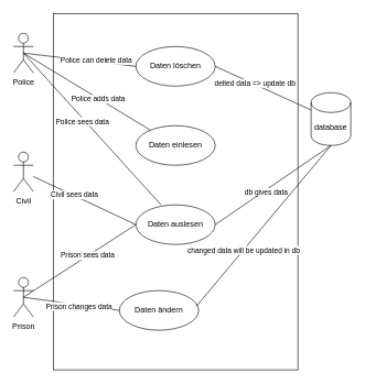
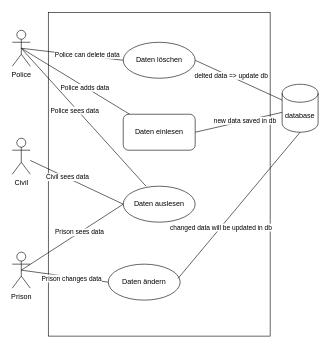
  <mxCell id="0" />
  <mxCell id="1" parent="0" />
  <mxCell id="2" value="" style="rounded=0;whiteSpace=wrap;html=1;" vertex="1" parent="1"><mxGeometry x="80" y="20" width="370" height="540" as="geometry" /></mxCell>
  <mxCell id="3" value="Police" style="shape=umlActor;verticalLabelPosition=bottom;verticalAlign=top;html=1;outlineConnect=0;" vertex="1" parent="1"><mxGeometry x="20" y="50" width="30" height="60" as="geometry" /></mxCell>
  <mxCell id="4" value="Civil" style="shape=umlActor;verticalLabelPosition=bottom;verticalAlign=top;html=1;outlineConnect=0;" vertex="1" parent="1"><mxGeometry x="20" y="230" width="30" height="60" as="geometry" /></mxCell>
  <mxCell id="5" value="Prison" style="shape=umlActor;verticalLabelPosition=bottom;verticalAlign=top;html=1;outlineConnect=0;" vertex="1" parent="1"><mxGeometry x="20" y="420" width="30" height="60" as="geometry" /></mxCell>
  <mxCell id="6" value="database" style="shape=cylinder3;whiteSpace=wrap;html=1;boundedLbl=1;backgroundOutline=1;size=15;" vertex="1" parent="1"><mxGeometry x="470" y="140" width="60" height="80" as="geometry" /></mxCell>
  <mxCell id="7" value="Daten löschen" style="ellipse;whiteSpace=wrap;html=1;" vertex="1" parent="1"><mxGeometry x="205" y="70" width="120" height="60" as="geometry" /></mxCell>
- <mxCell id="8" value="Daten einlesen" style="ellipse;whiteSpace=wrap;html=1;" vertex="1" parent="1"><mxGeometry x="205" y="190" width="120" height="60" as="geometry" /></mxCell>
+ <mxCell id="8" value="Daten einlesen" style="whiteSpace=wrap;html=1;rounded=1;" vertex="1" parent="1"><mxGeometry x="205" y="190" width="120" height="60" as="geometry" /></mxCell>
  <mxCell id="9" value="Daten auslesen" style="ellipse;whiteSpace=wrap;html=1;" vertex="1" parent="1"><mxGeometry x="205" y="310" width="120" height="60" as="geometry" /></mxCell>
  <mxCell id="10" value="Daten ändern" style="ellipse;whiteSpace=wrap;html=1;" vertex="1" parent="1"><mxGeometry x="180" y="440" width="120" height="60" as="geometry" /></mxCell>
  <mxCell id="11" value="" style="endArrow=none;html=1;exitX=0.5;exitY=0.5;exitDx=0;exitDy=0;exitPerimeter=0;entryX=0;entryY=0.5;entryDx=0;entryDy=0;" edge="1" parent="1" source="3" target="7"><mxGeometry width="50" height="50" relative="1" as="geometry"><mxPoint x="270" y="200" as="sourcePoint" /><mxPoint x="320" y="150" as="targetPoint" /></mxGeometry></mxCell>
  <mxCell id="12" value="Police can delete data" style="edgeLabel;html=1;align=center;verticalAlign=middle;resizable=0;points=[];" vertex="1" connectable="0" parent="11"><mxGeometry x="0.284" y="2" relative="1" as="geometry"><mxPoint as="offset" /></mxGeometry></mxCell>
  <mxCell id="13" value="" style="endArrow=none;html=1;exitX=0.5;exitY=0.5;exitDx=0;exitDy=0;exitPerimeter=0;" edge="1" parent="1" source="3" target="8"><mxGeometry width="50" height="50" relative="1" as="geometry"><mxPoint x="50" y="90" as="sourcePoint" /><mxPoint x="320" y="150" as="targetPoint" /></mxGeometry></mxCell>
  <mxCell id="14" value="Police adds data" style="edgeLabel;html=1;align=center;verticalAlign=middle;resizable=0;points=[];" vertex="1" connectable="0" parent="13"><mxGeometry x="0.173" y="-1" relative="1" as="geometry"><mxPoint as="offset" /></mxGeometry></mxCell>
  <mxCell id="15" value="" style="endArrow=none;html=1;exitX=1;exitY=0.5;exitDx=0;exitDy=0;" edge="1" parent="1" source="7" target="6"><mxGeometry width="50" height="50" relative="1" as="geometry"><mxPoint x="270" y="200" as="sourcePoint" /><mxPoint x="320" y="150" as="targetPoint" /></mxGeometry></mxCell>
  <mxCell id="16" value="delted data =&amp;gt; update db" style="edgeLabel;html=1;align=center;verticalAlign=middle;resizable=0;points=[];" vertex="1" connectable="0" parent="15"><mxGeometry x="-0.181" y="2" relative="1" as="geometry"><mxPoint as="offset" /></mxGeometry></mxCell>
+ <mxCell id="17" value="" style="endArrow=none;html=1;exitX=1;exitY=0.5;exitDx=0;exitDy=0;" edge="1" parent="1" source="8" target="6"><mxGeometry width="50" height="50" relative="1" as="geometry"><mxPoint x="270" y="200" as="sourcePoint" /><mxPoint x="320" y="150" as="targetPoint" /></mxGeometry></mxCell>
+ <mxCell id="18" value="new data saved in db" style="edgeLabel;html=1;align=center;verticalAlign=middle;resizable=0;points=[];" vertex="1" connectable="0" parent="17"><mxGeometry x="0.139" y="1" relative="1" as="geometry"><mxPoint as="offset" /></mxGeometry></mxCell>
  <mxCell id="19" value="" style="endArrow=none;html=1;entryX=0;entryY=0.5;entryDx=0;entryDy=0;" edge="1" parent="1" source="4" target="9"><mxGeometry width="50" height="50" relative="1" as="geometry"><mxPoint x="270" y="200" as="sourcePoint" /><mxPoint x="320" y="150" as="targetPoint" /></mxGeometry></mxCell>
  <mxCell id="20" value="Civil sees data" style="edgeLabel;html=1;align=center;verticalAlign=middle;resizable=0;points=[];" vertex="1" connectable="0" parent="19"><mxGeometry x="-0.213" y="1" relative="1" as="geometry"><mxPoint as="offset" /></mxGeometry></mxCell>
  <mxCell id="21" value="" style="endArrow=none;html=1;exitX=0.5;exitY=0.5;exitDx=0;exitDy=0;exitPerimeter=0;entryX=0;entryY=0.5;entryDx=0;entryDy=0;" edge="1" parent="1" source="5" target="9"><mxGeometry width="50" height="50" relative="1" as="geometry"><mxPoint x="270" y="200" as="sourcePoint" /><mxPoint x="320" y="150" as="targetPoint" /></mxGeometry></mxCell>
  <mxCell id="22" value="Prison sees data" style="edgeLabel;html=1;align=center;verticalAlign=middle;resizable=0;points=[];" vertex="1" connectable="0" parent="21"><mxGeometry x="0.137" y="1" relative="1" as="geometry"><mxPoint as="offset" /></mxGeometry></mxCell>
  <mxCell id="23" value="" style="endArrow=none;html=1;exitX=0.5;exitY=0.5;exitDx=0;exitDy=0;exitPerimeter=0;entryX=0;entryY=0.5;entryDx=0;entryDy=0;" edge="1" parent="1" source="5" target="10"><mxGeometry width="50" height="50" relative="1" as="geometry"><mxPoint x="270" y="360" as="sourcePoint" /><mxPoint x="320" y="310" as="targetPoint" /></mxGeometry></mxCell>
  <mxCell id="24" value="Prison changes data" style="edgeLabel;html=1;align=center;verticalAlign=middle;resizable=0;points=[];" vertex="1" connectable="0" parent="23"><mxGeometry x="0.16" y="-2" relative="1" as="geometry"><mxPoint as="offset" /></mxGeometry></mxCell>
- <mxCell id="25" value="" style="endArrow=none;html=1;exitX=1;exitY=0.5;exitDx=0;exitDy=0;entryX=0.5;entryY=1;entryDx=0;entryDy=0;entryPerimeter=0;" edge="1" parent="1" source="9" target="6"><mxGeometry width="50" height="50" relative="1" as="geometry"><mxPoint x="270" y="360" as="sourcePoint" /><mxPoint x="320" y="310" as="targetPoint" /></mxGeometry></mxCell>
- <mxCell id="26" value="db gives data" style="edgeLabel;html=1;align=center;verticalAlign=middle;resizable=0;points=[];" vertex="1" connectable="0" parent="25"><mxGeometry x="-0.14" y="-2" relative="1" as="geometry"><mxPoint as="offset" /></mxGeometry></mxCell>
  <mxCell id="27" value="" style="endArrow=none;html=1;" edge="1" parent="1"><mxGeometry width="50" height="50" relative="1" as="geometry"><mxPoint x="35" y="80" as="sourcePoint" /><mxPoint x="243" y="310" as="targetPoint" /></mxGeometry></mxCell>
  <mxCell id="28" value="Police sees data" style="edgeLabel;html=1;align=center;verticalAlign=middle;resizable=0;points=[];" vertex="1" connectable="0" parent="27"><mxGeometry x="-0.12" y="-4" relative="1" as="geometry"><mxPoint as="offset" /></mxGeometry></mxCell>
  <mxCell id="29" value="" style="endArrow=none;html=1;exitX=0.969;exitY=0.4;exitDx=0;exitDy=0;exitPerimeter=0;entryX=0.5;entryY=1;entryDx=0;entryDy=0;entryPerimeter=0;" edge="1" parent="1" source="10" target="6"><mxGeometry width="50" height="50" relative="1" as="geometry"><mxPoint x="270" y="470" as="sourcePoint" /><mxPoint x="320" y="420" as="targetPoint" /></mxGeometry></mxCell>
  <mxCell id="30" value="changed data will be updated in db" style="edgeLabel;html=1;align=center;verticalAlign=middle;resizable=0;points=[];" vertex="1" connectable="0" parent="29"><mxGeometry x="-0.304" relative="1" as="geometry"><mxPoint as="offset" /></mxGeometry></mxCell>
